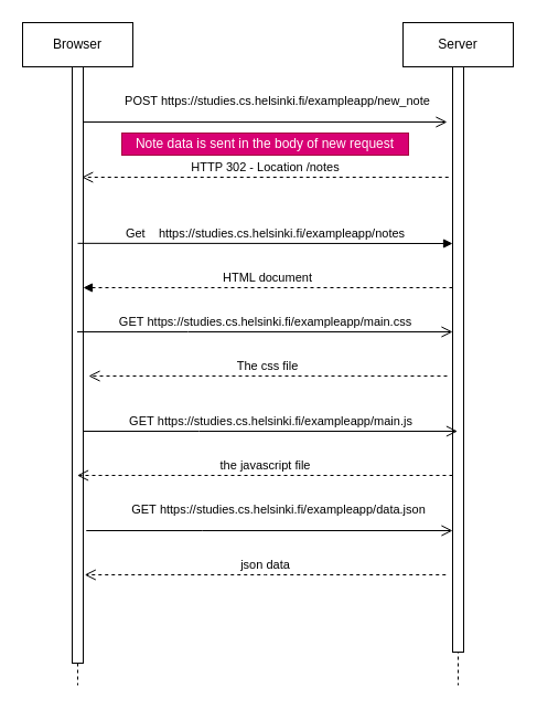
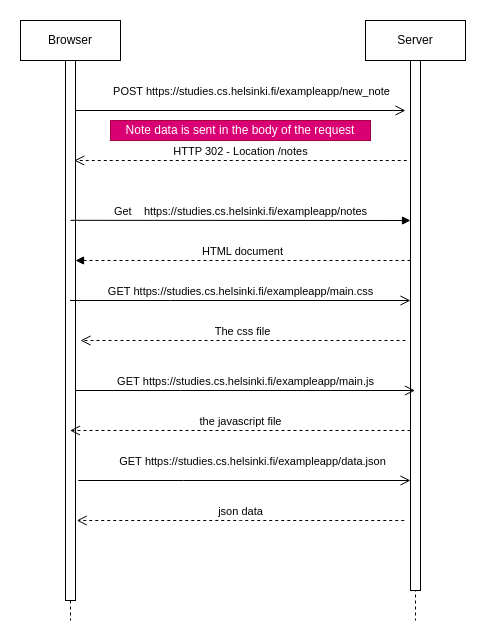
  <mxCell id="0" />
  <mxCell id="1" parent="0" />
  <mxCell id="2" value="Browser" style="shape=umlLifeline;perimeter=lifelinePerimeter;whiteSpace=wrap;html=1;container=0;dropTarget=0;collapsible=0;recursiveResize=0;outlineConnect=0;portConstraint=eastwest;newEdgeStyle={&quot;edgeStyle&quot;:&quot;elbowEdgeStyle&quot;,&quot;elbow&quot;:&quot;vertical&quot;,&quot;curved&quot;:0,&quot;rounded&quot;:0};" parent="1" vertex="1"><mxGeometry x="20" y="20" width="100" height="600" as="geometry" /></mxCell>
  <mxCell id="3" value="" style="html=1;points=[];perimeter=orthogonalPerimeter;outlineConnect=0;targetShapes=umlLifeline;portConstraint=eastwest;newEdgeStyle={&quot;edgeStyle&quot;:&quot;elbowEdgeStyle&quot;,&quot;elbow&quot;:&quot;vertical&quot;,&quot;curved&quot;:0,&quot;rounded&quot;:0};" parent="2" vertex="1"><mxGeometry x="45" y="40" width="10" height="540" as="geometry" /></mxCell>
  <mxCell id="4" value="Server" style="shape=umlLifeline;perimeter=lifelinePerimeter;whiteSpace=wrap;html=1;container=0;dropTarget=0;collapsible=0;recursiveResize=0;outlineConnect=0;portConstraint=eastwest;newEdgeStyle={&quot;edgeStyle&quot;:&quot;elbowEdgeStyle&quot;,&quot;elbow&quot;:&quot;vertical&quot;,&quot;curved&quot;:0,&quot;rounded&quot;:0};" parent="1" vertex="1"><mxGeometry x="365" y="20" width="100" height="600" as="geometry" /></mxCell>
  <mxCell id="5" value="" style="html=1;points=[];perimeter=orthogonalPerimeter;outlineConnect=0;targetShapes=umlLifeline;portConstraint=eastwest;newEdgeStyle={&quot;edgeStyle&quot;:&quot;elbowEdgeStyle&quot;,&quot;elbow&quot;:&quot;vertical&quot;,&quot;curved&quot;:0,&quot;rounded&quot;:0};" parent="4" vertex="1"><mxGeometry x="45" y="40" width="10" height="530" as="geometry" /></mxCell>
  <mxCell id="6" value="Get&amp;nbsp; &amp;nbsp;&amp;nbsp;https://studies.cs.helsinki.fi/exampleapp/notes" style="html=1;verticalAlign=bottom;endArrow=block;edgeStyle=elbowEdgeStyle;elbow=vertical;curved=0;rounded=0;exitX=0.5;exitY=0.296;exitDx=0;exitDy=0;exitPerimeter=0;" parent="1" source="3" target="5" edge="1"><mxGeometry relative="1" as="geometry"><mxPoint x="80" y="220" as="sourcePoint" /><Array as="points"><mxPoint x="165" y="220" /></Array><mxPoint x="400" y="220" as="targetPoint" /><mxPoint as="offset" /></mxGeometry></mxCell>
  <mxCell id="7" value="The css file" style="html=1;verticalAlign=bottom;endArrow=open;dashed=1;endSize=8;edgeStyle=elbowEdgeStyle;elbow=vertical;curved=0;rounded=0;" parent="1" edge="1"><mxGeometry relative="1" as="geometry"><mxPoint x="80" y="340" as="targetPoint" /><Array as="points"><mxPoint x="180" y="340" /></Array><mxPoint x="405" y="340" as="sourcePoint" /></mxGeometry></mxCell>
  <mxCell id="8" value="HTML document" style="html=1;verticalAlign=bottom;endArrow=block;edgeStyle=elbowEdgeStyle;elbow=vertical;curved=0;rounded=0;dashed=1;" parent="1" source="5" target="3" edge="1"><mxGeometry relative="1" as="geometry"><mxPoint x="165" y="260" as="sourcePoint" /><Array as="points"><mxPoint x="180" y="260" /></Array><mxPoint x="90" y="260" as="targetPoint" /></mxGeometry></mxCell>
  <mxCell id="9" value="GET&amp;nbsp;https://studies.cs.helsinki.fi/exampleapp/main.css" style="html=1;verticalAlign=bottom;endArrow=open;endSize=8;edgeStyle=elbowEdgeStyle;elbow=vertical;curved=0;rounded=0;" parent="1" source="2" target="5" edge="1"><mxGeometry relative="1" as="geometry"><mxPoint x="405" y="300" as="targetPoint" /><Array as="points"><mxPoint x="170" y="300" /></Array><mxPoint x="90" y="300" as="sourcePoint" /></mxGeometry></mxCell>
  <mxCell id="10" value="GET&amp;nbsp;https://studies.cs.helsinki.fi/exampleapp/main.js" style="html=1;verticalAlign=bottom;endArrow=open;endSize=8;edgeStyle=elbowEdgeStyle;elbow=vertical;curved=0;rounded=0;" edge="1" parent="1" source="3" target="4"><mxGeometry relative="1" as="geometry"><mxPoint x="410" y="390" as="targetPoint" /><Array as="points"><mxPoint x="180" y="390" /></Array><mxPoint x="100" y="390" as="sourcePoint" /></mxGeometry></mxCell>
  <mxCell id="11" value="the javascript file" style="html=1;verticalAlign=bottom;endArrow=open;dashed=1;endSize=8;edgeStyle=elbowEdgeStyle;elbow=vertical;curved=0;rounded=0;" edge="1" parent="1" target="2"><mxGeometry relative="1" as="geometry"><mxPoint x="90" y="430" as="targetPoint" /><Array as="points"><mxPoint x="225" y="430" /></Array><mxPoint x="410" y="430" as="sourcePoint" /></mxGeometry></mxCell>
  <mxCell id="12" value="GET&amp;nbsp;https://studies.cs.helsinki.fi/exampleapp/data.json" style="html=1;verticalAlign=bottom;endArrow=open;endSize=8;edgeStyle=elbowEdgeStyle;elbow=vertical;curved=0;rounded=0;" edge="1" parent="1" target="5"><mxGeometry x="0.048" y="10" relative="1" as="geometry"><mxPoint x="402.25" y="480" as="targetPoint" /><Array as="points"><mxPoint x="182.75" y="480" /></Array><mxPoint x="77.75" y="480" as="sourcePoint" /><mxPoint as="offset" /></mxGeometry></mxCell>
  <mxCell id="13" value="json data" style="html=1;verticalAlign=bottom;endArrow=open;dashed=1;endSize=8;edgeStyle=elbowEdgeStyle;elbow=vertical;curved=0;rounded=0;entryX=1.5;entryY=0.804;entryDx=0;entryDy=0;entryPerimeter=0;" edge="1" parent="1"><mxGeometry relative="1" as="geometry"><mxPoint x="76.25" y="520" as="targetPoint" /><Array as="points" /><mxPoint x="403.75" y="520" as="sourcePoint" /></mxGeometry></mxCell>
  <mxCell id="14" value="POST https://studies.cs.helsinki.fi/exampleapp/new_note" style="html=1;verticalAlign=bottom;endArrow=open;endSize=8;edgeStyle=elbowEdgeStyle;elbow=vertical;curved=0;rounded=0;entryX=0;entryY=0.094;entryDx=0;entryDy=0;entryPerimeter=0;" edge="1" parent="1"><mxGeometry x="0.065" y="10" relative="1" as="geometry"><mxPoint x="405" y="109.82" as="targetPoint" /><Array as="points"><mxPoint x="215" y="110" /></Array><mxPoint x="75" y="110" as="sourcePoint" /><mxPoint as="offset" /></mxGeometry></mxCell>
  <mxCell id="15" value="HTTP 302 - Location /notes" style="html=1;verticalAlign=bottom;endArrow=open;dashed=1;endSize=8;edgeStyle=elbowEdgeStyle;elbow=vertical;curved=0;rounded=0;" edge="1" parent="1"><mxGeometry relative="1" as="geometry"><mxPoint x="73.75" y="160.16" as="targetPoint" /><Array as="points" /><mxPoint x="406.25" y="160" as="sourcePoint" /></mxGeometry></mxCell>
- <mxCell id="16" value="Note data is sent in the body of new request" style="text;html=1;align=center;verticalAlign=middle;whiteSpace=wrap;rounded=0;fillColor=#d80073;fontColor=#ffffff;strokeColor=#A50040;" vertex="1" parent="1"><mxGeometry x="110" y="120" width="260" height="20" as="geometry" /></mxCell>
+ <mxCell id="16" value="Note data is sent in the body of the request" style="text;html=1;align=center;verticalAlign=middle;whiteSpace=wrap;rounded=0;fillColor=#d80073;fontColor=#ffffff;strokeColor=#A50040;" vertex="1" parent="1"><mxGeometry x="110" y="120" width="260" height="20" as="geometry" /></mxCell>
